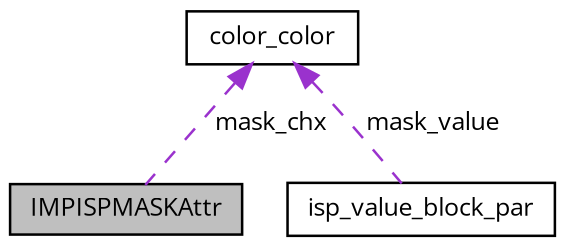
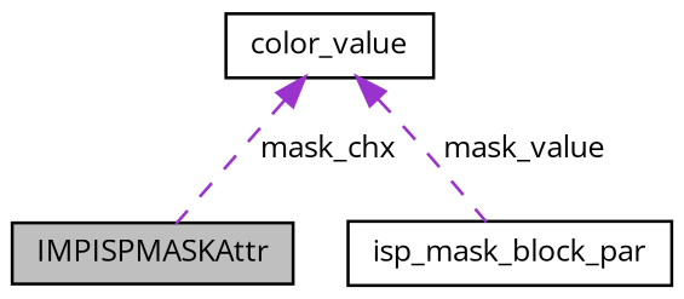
  digraph {
    fontname="Open Sans"
    node [color=black fillcolor=white fontname="Open Sans" fontsize=10 shape=record style=filled]
    edge [color=darkorchid3 dir=back fontname="Open Sans" fontsize=10 labelfontname=Helvetica labelfontsize=10 style=dashed]
    n1 [fillcolor=grey75 fontcolor=black height=0.2 label=IMPISPMASKAttr width=0.4]
-   n2 [height=0.2 label=isp_value_block_par width=0.4]
-   n3 [height=0.2 label=color_color width=0.4]
+   n2 [height=0.2 label=isp_mask_block_par width=0.4]
+   n3 [height=0.2 label=color_value width=0.4]
    n3 -> n1 [label=" mask_chx"]
    n3 -> n2 [label=" mask_value"]
  }
